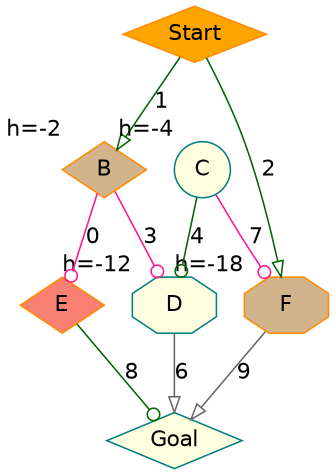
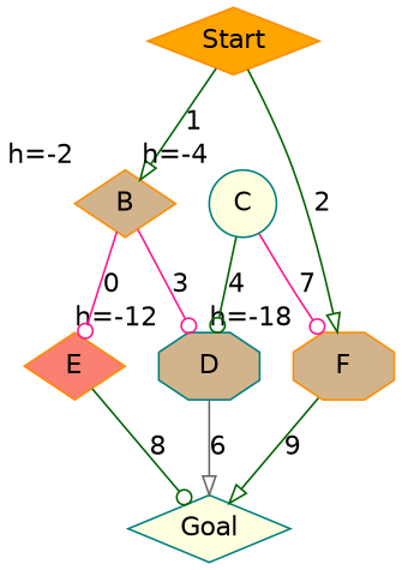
  digraph {
    fontname="DejaVu Sans"
    rankdir=TB
    node [color=darkorange fillcolor=tan fontname="DejaVu Sans" shape=diamond style=filled]
    edge [arrowhead=odot color=darkgreen fontname="DejaVu Sans"]
    B [xlabel="h=-2"]
-   D [color=teal fillcolor=lightyellow shape=octagon xlabel="h=-12"]
+   D [color=teal shape=octagon xlabel="h=-12"]
    E [fillcolor=salmon]
    Start [fillcolor=orange]
    F [shape=octagon xlabel="h=-18"]
    C [color=teal fillcolor=lightyellow shape=circle xlabel="h=-4"]
    Goal [color=teal fillcolor=lightyellow]
    B -> D [color=deeppink label=3]
    B -> E [color=deeppink label=0]
    D -> Goal [arrowhead=onormal color=gray40 label=6]
    E -> Goal [label=8]
    Start -> B [arrowhead=onormal label=1]
    Start -> F [arrowhead=onormal label=2]
-   F -> Goal [arrowhead=onormal color=gray40 label=9]
+   F -> Goal [arrowhead=onormal label=9]
    C -> D [label=4]
    C -> F [color=deeppink label=7]
  }
